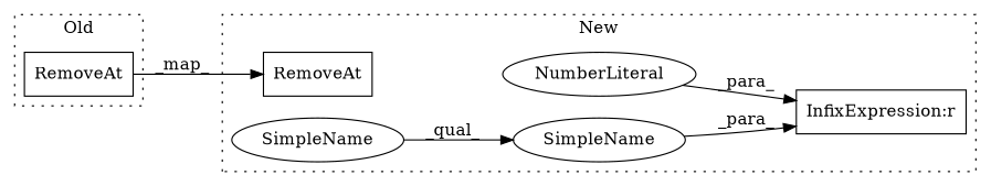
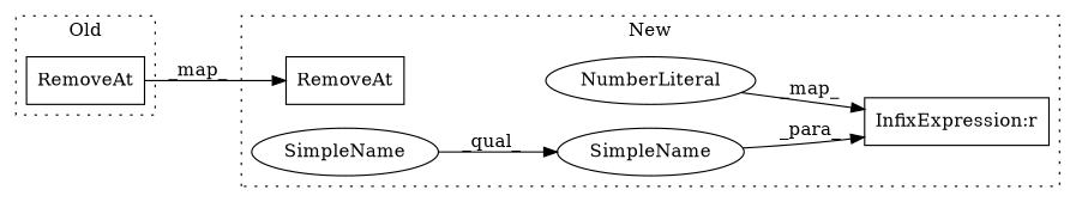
  digraph {
    rankdir=LR
    node [a=32 l="9,1" s=2469 shape=box]
    n1 [label=RemoveAt s="2174,2184"]
    n2 [a=42 l=15 label=SimpleName shape=ellipse]
    n3 [a=27 l=4 label="InfixExpression:r" s=2484]
    n4 [a=34 l=1 label=NumberLiteral s=2488 shape=ellipse]
    n5 [a=42 l=9 label=SimpleName shape=ellipse]
    n6 [label=RemoveAt s="1906,1916"]
    subgraph cluster_1 {
      label=New
      style=dotted
      n1
      n2
      n3
      n4
      n5
    }
    subgraph cluster_2 {
      label=Old
      style=dotted
      n6
    }
    n2 -> n3 [label=_para_]
-   n4 -> n3 [label=_para_]
+   n4 -> n3 [label=_map_]
    n5 -> n2 [label=_qual_]
    n6 -> n1 [label=_map_]
  }
